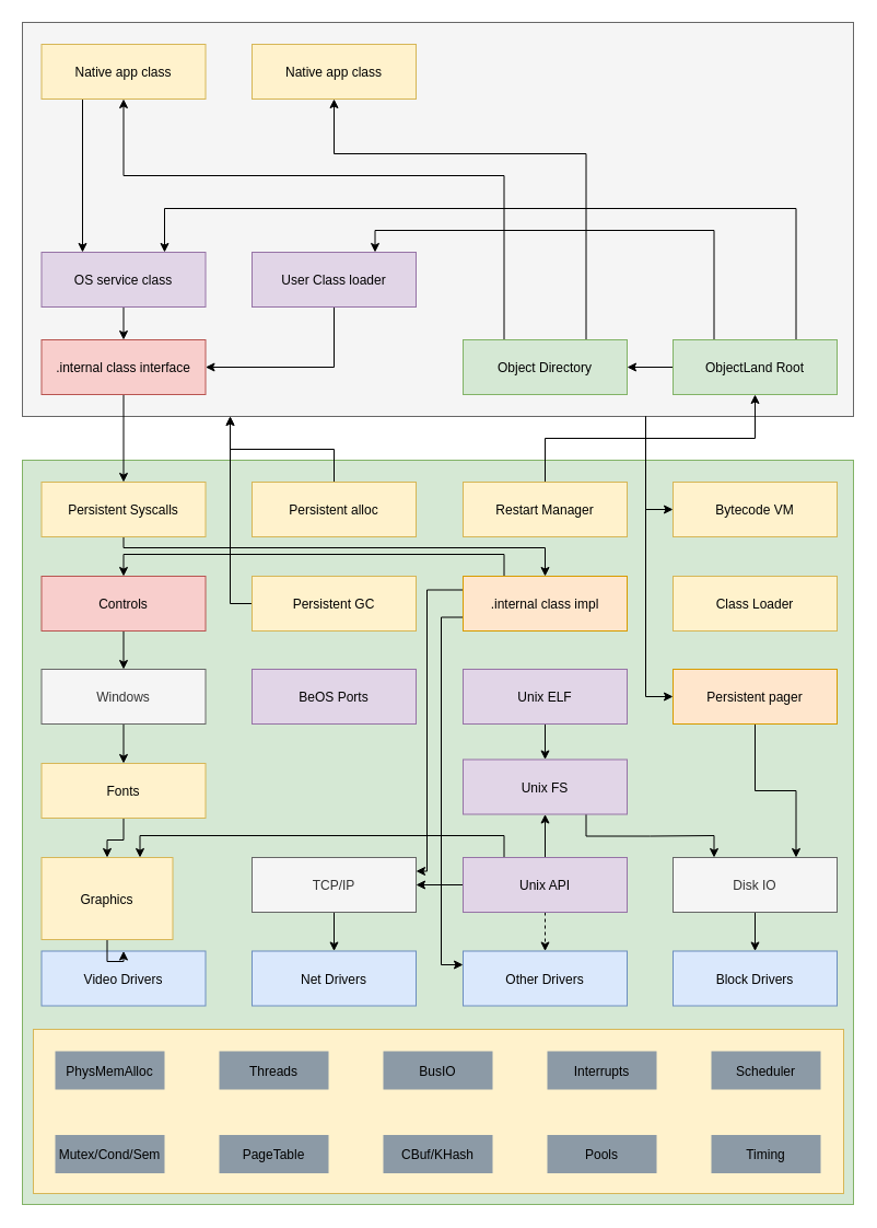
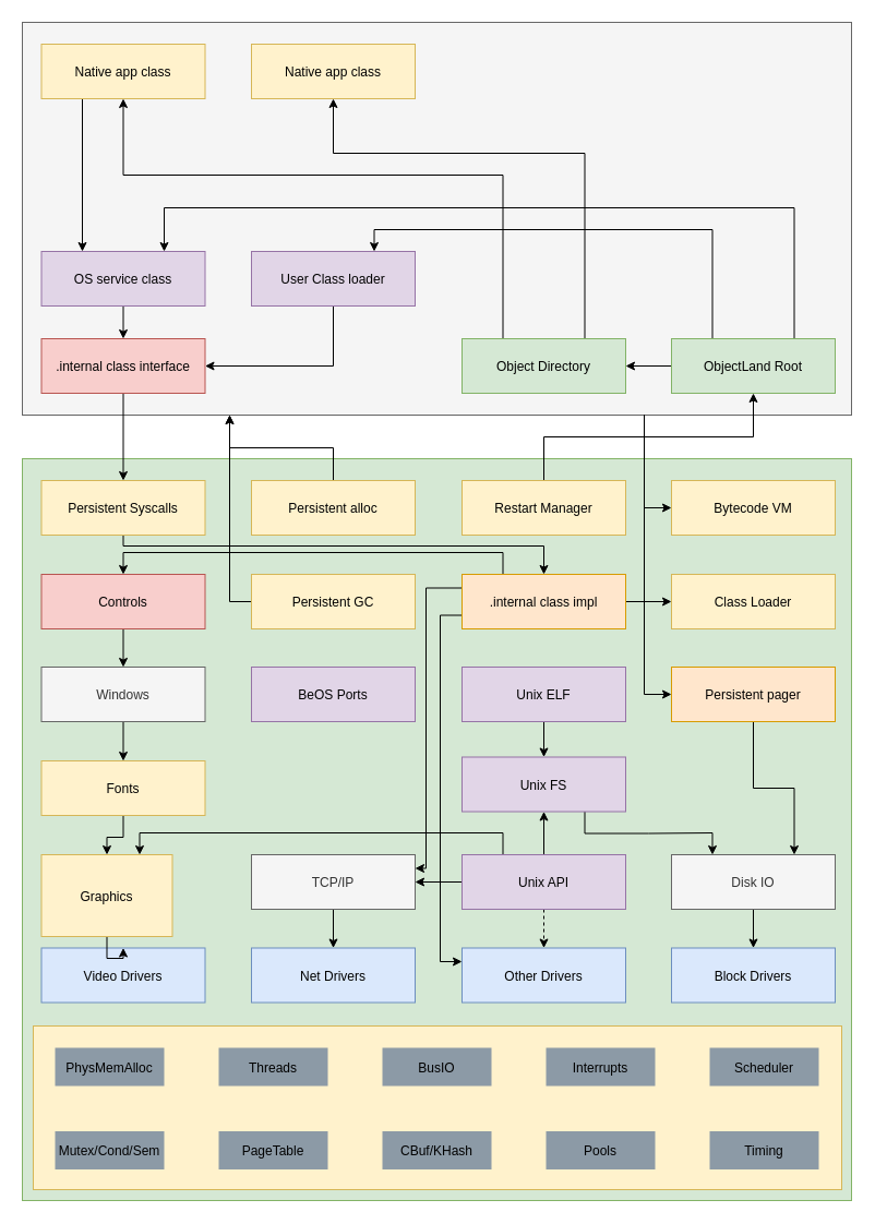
  <mxCell id="0" />
  <mxCell id="1" parent="0" />
  <mxCell id="2" value="" style="fillColor=#f5f5f5;strokeColor=#666666;fontColor=#333333;" vertex="1" parent="1"><mxGeometry x="20" y="20" width="760" height="360" as="geometry" /></mxCell>
  <mxCell id="3" value="" style="fillColor=#d5e8d4;strokeColor=#82b366;" vertex="1" parent="1"><mxGeometry x="20" y="420" width="760" height="680" as="geometry" /></mxCell>
  <mxCell id="4" style="edgeStyle=orthogonalEdgeStyle;rounded=0;orthogonalLoop=1;jettySize=auto;html=1;exitX=0.5;exitY=1;exitDx=0;exitDy=0;entryX=0.5;entryY=0;entryDx=0;entryDy=0;" edge="1" parent="1" source="5" target="8"><mxGeometry relative="1" as="geometry" /></mxCell>
  <mxCell id="5" value="Disk IO" style="fillColor=#f5f5f5;strokeColor=#666666;fontColor=#333333;imageHeight=24;imageWidth=120;" vertex="1" parent="1"><mxGeometry x="615" y="783" width="150" height="50" as="geometry" /></mxCell>
  <mxCell id="6" style="edgeStyle=orthogonalEdgeStyle;rounded=0;orthogonalLoop=1;jettySize=auto;html=1;exitX=0.5;exitY=1;exitDx=0;exitDy=0;entryX=0.75;entryY=0;entryDx=0;entryDy=0;" edge="1" parent="1" source="7" target="5"><mxGeometry relative="1" as="geometry" /></mxCell>
  <mxCell id="7" value="Persistent pager" style="fillColor=#ffe6cc;strokeColor=#d79b00;imageHeight=24;imageWidth=120;" vertex="1" parent="1"><mxGeometry x="615" y="611" width="150" height="50" as="geometry" /></mxCell>
  <mxCell id="8" value="Block Drivers" style="fillColor=#dae8fc;strokeColor=#6c8ebf;imageHeight=24;imageWidth=120;" vertex="1" parent="1"><mxGeometry x="615" y="868.5" width="150" height="50" as="geometry" /></mxCell>
  <mxCell id="9" value="Bytecode VM" style="fillColor=#fff2cc;strokeColor=#d6b656;imageHeight=24;imageWidth=120;" vertex="1" parent="1"><mxGeometry x="615" y="440" width="150" height="50" as="geometry" /></mxCell>
  <mxCell id="10" value="Video Drivers" style="fillColor=#dae8fc;strokeColor=#6c8ebf;imageHeight=24;imageWidth=120;" vertex="1" parent="1"><mxGeometry x="37.5" y="868.5" width="150" height="50" as="geometry" /></mxCell>
  <mxCell id="11" style="edgeStyle=orthogonalEdgeStyle;rounded=0;orthogonalLoop=1;jettySize=auto;html=1;exitX=0.5;exitY=0;exitDx=0;exitDy=0;" edge="1" parent="1" source="12" target="56"><mxGeometry relative="1" as="geometry" /></mxCell>
  <mxCell id="12" value="Restart Manager" style="fillColor=#fff2cc;strokeColor=#d6b656;imageHeight=24;imageWidth=120;" vertex="1" parent="1"><mxGeometry x="423" y="440" width="150" height="50" as="geometry" /></mxCell>
  <mxCell id="13" style="edgeStyle=orthogonalEdgeStyle;rounded=0;orthogonalLoop=1;jettySize=auto;html=1;exitX=0.5;exitY=0;exitDx=0;exitDy=0;entryX=0.25;entryY=1;entryDx=0;entryDy=0;" edge="1" parent="1" source="14" target="2"><mxGeometry relative="1" as="geometry" /></mxCell>
  <mxCell id="14" value="Persistent alloc" style="fillColor=#fff2cc;strokeColor=#d6b656;imageHeight=24;imageWidth=120;" vertex="1" parent="1"><mxGeometry x="230" y="440" width="150" height="50" as="geometry" /></mxCell>
  <mxCell id="15" style="edgeStyle=orthogonalEdgeStyle;rounded=0;orthogonalLoop=1;jettySize=auto;html=1;exitX=0;exitY=0.5;exitDx=0;exitDy=0;" edge="1" parent="1" source="16"><mxGeometry relative="1" as="geometry"><mxPoint x="210" y="380" as="targetPoint" /></mxGeometry></mxCell>
  <mxCell id="16" value="Persistent GC" style="fillColor=#fff2cc;strokeColor=#d6b656;imageHeight=24;imageWidth=120;" vertex="1" parent="1"><mxGeometry x="230" y="526" width="150" height="50" as="geometry" /></mxCell>
  <mxCell id="17" style="edgeStyle=orthogonalEdgeStyle;rounded=0;orthogonalLoop=1;jettySize=auto;html=1;exitX=0.5;exitY=1;exitDx=0;exitDy=0;entryX=0.5;entryY=0;entryDx=0;entryDy=0;" edge="1" parent="1" source="18" target="24"><mxGeometry relative="1" as="geometry" /></mxCell>
  <mxCell id="18" value="Windows" style="fillColor=#f5f5f5;strokeColor=#666666;fontColor=#333333;imageHeight=24;imageWidth=120;" vertex="1" parent="1"><mxGeometry x="37.5" y="611" width="150" height="50" as="geometry" /></mxCell>
  <mxCell id="19" style="edgeStyle=orthogonalEdgeStyle;rounded=0;orthogonalLoop=1;jettySize=auto;html=1;exitX=0.5;exitY=1;exitDx=0;exitDy=0;entryX=0.5;entryY=0;entryDx=0;entryDy=0;" edge="1" parent="1" source="20" target="18"><mxGeometry relative="1" as="geometry" /></mxCell>
  <mxCell id="20" value="Controls" style="fillColor=#f8cecc;strokeColor=#b85450;imageHeight=24;imageWidth=120;" vertex="1" parent="1"><mxGeometry x="37.5" y="526" width="150" height="50" as="geometry" /></mxCell>
  <mxCell id="21" style="edgeStyle=orthogonalEdgeStyle;rounded=0;orthogonalLoop=1;jettySize=auto;html=1;exitX=0.5;exitY=1;exitDx=0;exitDy=0;" edge="1" parent="1" source="22" target="10"><mxGeometry relative="1" as="geometry" /></mxCell>
  <mxCell id="22" value="Graphics" style="fillColor=#fff2cc;strokeColor=#d6b656;imageHeight=24;imageWidth=120;" vertex="1" parent="1"><mxGeometry x="37.5" y="783" width="120" height="75" as="geometry" /></mxCell>
  <mxCell id="23" style="edgeStyle=orthogonalEdgeStyle;rounded=0;orthogonalLoop=1;jettySize=auto;html=1;exitX=0.5;exitY=1;exitDx=0;exitDy=0;" edge="1" parent="1" source="24" target="22"><mxGeometry relative="1" as="geometry" /></mxCell>
  <mxCell id="24" value="Fonts" style="fillColor=#fff2cc;strokeColor=#d6b656;imageHeight=24;imageWidth=120;" vertex="1" parent="1"><mxGeometry x="37.5" y="697" width="150" height="50" as="geometry" /></mxCell>
  <mxCell id="25" value="Net Drivers" style="fillColor=#dae8fc;strokeColor=#6c8ebf;imageHeight=24;imageWidth=120;" vertex="1" parent="1"><mxGeometry x="230" y="868.5" width="150" height="50" as="geometry" /></mxCell>
  <mxCell id="26" style="edgeStyle=orthogonalEdgeStyle;rounded=0;orthogonalLoop=1;jettySize=auto;html=1;exitX=0.5;exitY=1;exitDx=0;exitDy=0;entryX=0.5;entryY=0;entryDx=0;entryDy=0;" edge="1" parent="1" source="27" target="25"><mxGeometry relative="1" as="geometry" /></mxCell>
  <mxCell id="27" value="TCP/IP" style="fillColor=#f5f5f5;strokeColor=#666666;fontColor=#333333;imageHeight=24;imageWidth=120;" vertex="1" parent="1"><mxGeometry x="230" y="783" width="150" height="50" as="geometry" /></mxCell>
  <mxCell id="28" style="edgeStyle=orthogonalEdgeStyle;rounded=0;orthogonalLoop=1;jettySize=auto;html=1;exitX=0.25;exitY=0;exitDx=0;exitDy=0;entryX=0.5;entryY=0;entryDx=0;entryDy=0;" edge="1" parent="1" source="32" target="20"><mxGeometry relative="1" as="geometry" /></mxCell>
+ <mxCell id="29" style="edgeStyle=orthogonalEdgeStyle;rounded=0;orthogonalLoop=1;jettySize=auto;html=1;exitX=1;exitY=0.5;exitDx=0;exitDy=0;entryX=0;entryY=0.5;entryDx=0;entryDy=0;" edge="1" parent="1" source="32" target="71"><mxGeometry relative="1" as="geometry" /></mxCell>
  <mxCell id="30" style="edgeStyle=orthogonalEdgeStyle;rounded=0;orthogonalLoop=1;jettySize=auto;html=1;exitX=0;exitY=0.25;exitDx=0;exitDy=0;entryX=1;entryY=0.25;entryDx=0;entryDy=0;" edge="1" parent="1" source="32" target="27"><mxGeometry relative="1" as="geometry"><Array as="points"><mxPoint x="390" y="539" /><mxPoint x="390" y="796" /></Array></mxGeometry></mxCell>
  <mxCell id="31" style="edgeStyle=orthogonalEdgeStyle;rounded=0;orthogonalLoop=1;jettySize=auto;html=1;exitX=0;exitY=0.75;exitDx=0;exitDy=0;entryX=0;entryY=0.25;entryDx=0;entryDy=0;" edge="1" parent="1" source="32" target="33"><mxGeometry relative="1" as="geometry" /></mxCell>
  <mxCell id="32" value=".internal class impl" style="fillColor=#ffe6cc;strokeColor=#d79b00;imageHeight=24;imageWidth=120;" vertex="1" parent="1"><mxGeometry x="423" y="526" width="150" height="50" as="geometry" /></mxCell>
  <mxCell id="33" value="Other Drivers" style="fillColor=#dae8fc;strokeColor=#6c8ebf;imageHeight=24;imageWidth=120;" vertex="1" parent="1"><mxGeometry x="423" y="868.5" width="150" height="50" as="geometry" /></mxCell>
  <mxCell id="34" style="edgeStyle=orthogonalEdgeStyle;rounded=0;orthogonalLoop=1;jettySize=auto;html=1;exitX=0.75;exitY=1;exitDx=0;exitDy=0;entryX=0.25;entryY=0;entryDx=0;entryDy=0;" edge="1" parent="1" source="35" target="5"><mxGeometry relative="1" as="geometry" /></mxCell>
  <mxCell id="35" value="Unix FS" style="fillColor=#e1d5e7;strokeColor=#9673a6;imageHeight=24;imageWidth=120;" vertex="1" parent="1"><mxGeometry x="423" y="693.5" width="150" height="50" as="geometry" /></mxCell>
  <mxCell id="36" style="edgeStyle=orthogonalEdgeStyle;rounded=0;orthogonalLoop=1;jettySize=auto;html=1;exitX=0.5;exitY=0;exitDx=0;exitDy=0;entryX=0.5;entryY=1;entryDx=0;entryDy=0;" edge="1" parent="1" source="40" target="35"><mxGeometry relative="1" as="geometry" /></mxCell>
  <mxCell id="37" style="edgeStyle=orthogonalEdgeStyle;rounded=0;orthogonalLoop=1;jettySize=auto;html=1;exitX=0;exitY=0.5;exitDx=0;exitDy=0;entryX=1;entryY=0.5;entryDx=0;entryDy=0;" edge="1" parent="1" source="40" target="27"><mxGeometry relative="1" as="geometry" /></mxCell>
  <mxCell id="38" style="edgeStyle=orthogonalEdgeStyle;rounded=0;orthogonalLoop=1;jettySize=auto;html=1;exitX=0.5;exitY=1;exitDx=0;exitDy=0;entryX=0.5;entryY=0;entryDx=0;entryDy=0;dashed=1;" edge="1" parent="1" source="40" target="33"><mxGeometry relative="1" as="geometry" /></mxCell>
  <mxCell id="39" style="edgeStyle=orthogonalEdgeStyle;rounded=0;orthogonalLoop=1;jettySize=auto;html=1;exitX=0.25;exitY=0;exitDx=0;exitDy=0;entryX=0.75;entryY=0;entryDx=0;entryDy=0;" edge="1" parent="1" source="40" target="22"><mxGeometry relative="1" as="geometry" /></mxCell>
  <mxCell id="40" value="Unix API" style="fillColor=#e1d5e7;strokeColor=#9673a6;imageHeight=24;imageWidth=120;" vertex="1" parent="1"><mxGeometry x="423" y="783" width="150" height="50" as="geometry" /></mxCell>
  <mxCell id="41" style="edgeStyle=orthogonalEdgeStyle;rounded=0;orthogonalLoop=1;jettySize=auto;html=1;exitX=0.5;exitY=1;exitDx=0;exitDy=0;entryX=0.5;entryY=0;entryDx=0;entryDy=0;" edge="1" parent="1" source="42" target="35"><mxGeometry relative="1" as="geometry" /></mxCell>
  <mxCell id="42" value="Unix ELF" style="fillColor=#e1d5e7;strokeColor=#9673a6;imageHeight=24;imageWidth=120;" vertex="1" parent="1"><mxGeometry x="423" y="611" width="150" height="50" as="geometry" /></mxCell>
  <mxCell id="43" value="BeOS Ports" style="fillColor=#e1d5e7;strokeColor=#9673a6;imageHeight=24;imageWidth=120;" vertex="1" parent="1"><mxGeometry x="230" y="611" width="150" height="50" as="geometry" /></mxCell>
  <mxCell id="44" style="edgeStyle=orthogonalEdgeStyle;rounded=0;orthogonalLoop=1;jettySize=auto;html=1;exitX=0.5;exitY=1;exitDx=0;exitDy=0;" edge="1" parent="1" source="45" target="32"><mxGeometry relative="1" as="geometry"><Array as="points"><mxPoint x="113" y="500" /><mxPoint x="498" y="500" /></Array></mxGeometry></mxCell>
  <mxCell id="45" value="Persistent Syscalls" style="fillColor=#fff2cc;strokeColor=#d6b656;imageHeight=24;imageWidth=120;" vertex="1" parent="1"><mxGeometry x="37.5" y="440" width="150" height="50" as="geometry" /></mxCell>
  <mxCell id="46" style="edgeStyle=orthogonalEdgeStyle;rounded=0;orthogonalLoop=1;jettySize=auto;html=1;exitX=0.25;exitY=1;exitDx=0;exitDy=0;entryX=0.25;entryY=0;entryDx=0;entryDy=0;" edge="1" parent="1" source="47" target="49"><mxGeometry relative="1" as="geometry" /></mxCell>
  <mxCell id="47" value="Native app class" style="fillColor=#fff2cc;strokeColor=#d6b656;imageHeight=24;imageWidth=120;" vertex="1" parent="1"><mxGeometry x="37.5" y="40" width="150" height="50" as="geometry" /></mxCell>
  <mxCell id="48" style="edgeStyle=orthogonalEdgeStyle;rounded=0;orthogonalLoop=1;jettySize=auto;html=1;exitX=0.5;exitY=1;exitDx=0;exitDy=0;entryX=0.5;entryY=0;entryDx=0;entryDy=0;" edge="1" parent="1" source="49" target="59"><mxGeometry relative="1" as="geometry" /></mxCell>
  <mxCell id="49" value="OS service class" style="fillColor=#e1d5e7;strokeColor=#9673a6;imageHeight=24;imageWidth=120;" vertex="1" parent="1"><mxGeometry x="37.5" y="230" width="150" height="50" as="geometry" /></mxCell>
  <mxCell id="50" style="edgeStyle=orthogonalEdgeStyle;rounded=0;orthogonalLoop=1;jettySize=auto;html=1;exitX=0.25;exitY=0;exitDx=0;exitDy=0;entryX=0.5;entryY=1;entryDx=0;entryDy=0;" edge="1" parent="1" source="52" target="47"><mxGeometry relative="1" as="geometry"><Array as="points"><mxPoint x="461" y="160" /><mxPoint x="113" y="160" /></Array></mxGeometry></mxCell>
  <mxCell id="51" style="edgeStyle=orthogonalEdgeStyle;rounded=0;orthogonalLoop=1;jettySize=auto;html=1;exitX=0.75;exitY=0;exitDx=0;exitDy=0;" edge="1" parent="1" source="52" target="57"><mxGeometry relative="1" as="geometry"><Array as="points"><mxPoint x="536" y="140" /><mxPoint x="305" y="140" /></Array></mxGeometry></mxCell>
  <mxCell id="52" value="Object Directory" style="fillColor=#d5e8d4;strokeColor=#82b366;imageHeight=24;imageWidth=120;" vertex="1" parent="1"><mxGeometry x="423" y="310" width="150" height="50" as="geometry" /></mxCell>
  <mxCell id="53" style="edgeStyle=orthogonalEdgeStyle;rounded=0;orthogonalLoop=1;jettySize=auto;html=1;exitX=0.25;exitY=0;exitDx=0;exitDy=0;entryX=0.75;entryY=0;entryDx=0;entryDy=0;" edge="1" parent="1" source="56" target="70"><mxGeometry relative="1" as="geometry" /></mxCell>
  <mxCell id="54" style="edgeStyle=orthogonalEdgeStyle;rounded=0;orthogonalLoop=1;jettySize=auto;html=1;exitX=0.75;exitY=0;exitDx=0;exitDy=0;entryX=0.75;entryY=0;entryDx=0;entryDy=0;" edge="1" parent="1" source="56" target="49"><mxGeometry relative="1" as="geometry"><Array as="points"><mxPoint x="728" y="190" /><mxPoint x="150" y="190" /></Array></mxGeometry></mxCell>
  <mxCell id="55" style="edgeStyle=orthogonalEdgeStyle;rounded=0;orthogonalLoop=1;jettySize=auto;html=1;exitX=0;exitY=0.5;exitDx=0;exitDy=0;entryX=1;entryY=0.5;entryDx=0;entryDy=0;" edge="1" parent="1" source="56" target="52"><mxGeometry relative="1" as="geometry" /></mxCell>
  <mxCell id="56" value="ObjectLand Root" style="fillColor=#d5e8d4;strokeColor=#82b366;imageHeight=24;imageWidth=120;" vertex="1" parent="1"><mxGeometry x="615" y="310" width="150" height="50" as="geometry" /></mxCell>
  <mxCell id="57" value="Native app class" style="fillColor=#fff2cc;strokeColor=#d6b656;imageHeight=24;imageWidth=120;" vertex="1" parent="1"><mxGeometry x="230" y="40" width="150" height="50" as="geometry" /></mxCell>
  <mxCell id="58" style="edgeStyle=orthogonalEdgeStyle;rounded=0;orthogonalLoop=1;jettySize=auto;html=1;exitX=0.5;exitY=1;exitDx=0;exitDy=0;" edge="1" parent="1" source="59" target="45"><mxGeometry relative="1" as="geometry" /></mxCell>
  <mxCell id="59" value=".internal class interface" style="fillColor=#f8cecc;strokeColor=#b85450;imageHeight=24;imageWidth=120;" vertex="1" parent="1"><mxGeometry x="37.5" y="310" width="150" height="50" as="geometry" /></mxCell>
  <mxCell id="60" value="" style="fillColor=#fff2cc;strokeColor=#d6b656;" vertex="1" parent="1"><mxGeometry x="30" y="940" width="741" height="150" as="geometry" /></mxCell>
  <mxCell id="61" value="PhysMemAlloc" style="fillColor=#8C9AA6;strokeColor=none;flipV=0;" vertex="1" parent="1"><mxGeometry x="50" y="960" width="100" height="35" as="geometry" /></mxCell>
  <mxCell id="62" value="Threads" style="fillColor=#8C9AA6;strokeColor=none;" vertex="1" parent="1"><mxGeometry x="200" y="960" width="100" height="35" as="geometry" /></mxCell>
  <mxCell id="63" value="BusIO" style="fillColor=#8C9AA6;strokeColor=none;" vertex="1" parent="1"><mxGeometry x="350" y="960" width="100" height="35" as="geometry" /></mxCell>
  <mxCell id="64" value="Interrupts" style="fillColor=#8C9AA6;strokeColor=none;" vertex="1" parent="1"><mxGeometry x="500" y="960" width="100" height="35" as="geometry" /></mxCell>
  <mxCell id="65" value="Mutex/Cond/Sem" style="fillColor=#8C9AA6;strokeColor=none;flipV=0;" vertex="1" parent="1"><mxGeometry x="50" y="1036.5" width="100" height="35" as="geometry" /></mxCell>
  <mxCell id="66" value="PageTable" style="fillColor=#8C9AA6;strokeColor=none;" vertex="1" parent="1"><mxGeometry x="200" y="1036.5" width="100" height="35" as="geometry" /></mxCell>
  <mxCell id="67" value="CBuf/KHash" style="fillColor=#8C9AA6;strokeColor=none;" vertex="1" parent="1"><mxGeometry x="350" y="1036.5" width="100" height="35" as="geometry" /></mxCell>
  <mxCell id="68" value="Pools" style="fillColor=#8C9AA6;strokeColor=none;" vertex="1" parent="1"><mxGeometry x="500" y="1036.5" width="100" height="35" as="geometry" /></mxCell>
  <mxCell id="69" style="edgeStyle=orthogonalEdgeStyle;rounded=0;orthogonalLoop=1;jettySize=auto;html=1;exitX=0.5;exitY=1;exitDx=0;exitDy=0;entryX=1;entryY=0.5;entryDx=0;entryDy=0;" edge="1" parent="1" source="70" target="59"><mxGeometry relative="1" as="geometry" /></mxCell>
  <mxCell id="70" value="User Class loader" style="fillColor=#e1d5e7;strokeColor=#9673a6;imageHeight=24;imageWidth=120;" vertex="1" parent="1"><mxGeometry x="230" y="230" width="150" height="50" as="geometry" /></mxCell>
  <mxCell id="71" value="Class Loader" style="fillColor=#fff2cc;strokeColor=#d6b656;imageHeight=24;imageWidth=120;" vertex="1" parent="1"><mxGeometry x="615" y="526" width="150" height="50" as="geometry" /></mxCell>
  <mxCell id="72" value="Scheduler" style="fillColor=#8C9AA6;strokeColor=none;" vertex="1" parent="1"><mxGeometry x="650" y="960" width="100" height="35" as="geometry" /></mxCell>
  <mxCell id="73" value="Timing" style="fillColor=#8C9AA6;strokeColor=none;" vertex="1" parent="1"><mxGeometry x="650" y="1036.5" width="100" height="35" as="geometry" /></mxCell>
  <mxCell id="74" style="edgeStyle=orthogonalEdgeStyle;rounded=0;orthogonalLoop=1;jettySize=auto;html=1;exitX=0.75;exitY=1;exitDx=0;exitDy=0;entryX=0;entryY=0.5;entryDx=0;entryDy=0;" edge="1" parent="1" source="2" target="7"><mxGeometry relative="1" as="geometry" /></mxCell>
  <mxCell id="75" style="edgeStyle=orthogonalEdgeStyle;rounded=0;orthogonalLoop=1;jettySize=auto;html=1;exitX=0.75;exitY=1;exitDx=0;exitDy=0;entryX=0;entryY=0.5;entryDx=0;entryDy=0;" edge="1" parent="1" source="2" target="9"><mxGeometry relative="1" as="geometry" /></mxCell>
